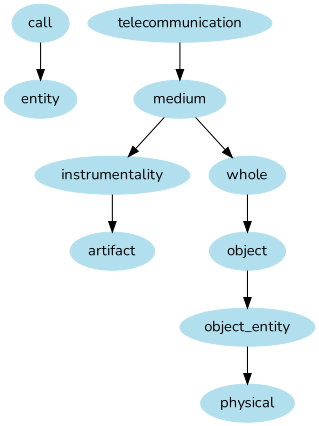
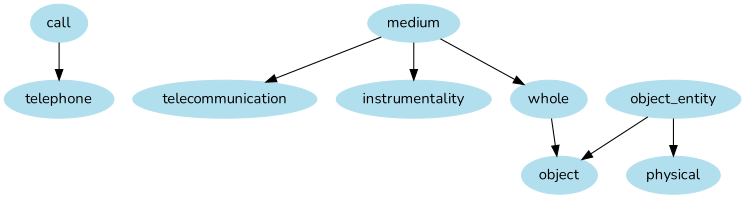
  digraph {
    fontname=Nunito
    node [color=lightblue2 fontname=Nunito style=filled]
    edge [fontname=Nunito]
    call
-   telephone [label=entity]
+   telephone
    telecommunication
    medium
    instrumentality
    whole
-   artifact
    object
    n9 [label=object_entity]
    n10 [label=physical]
    call -> telephone
-   telecommunication -> medium
+   medium -> telecommunication
    medium -> instrumentality
    medium -> whole
-   instrumentality -> artifact
    whole -> object
-   object -> n9
+   n9 -> object
    n9 -> n10
  }
